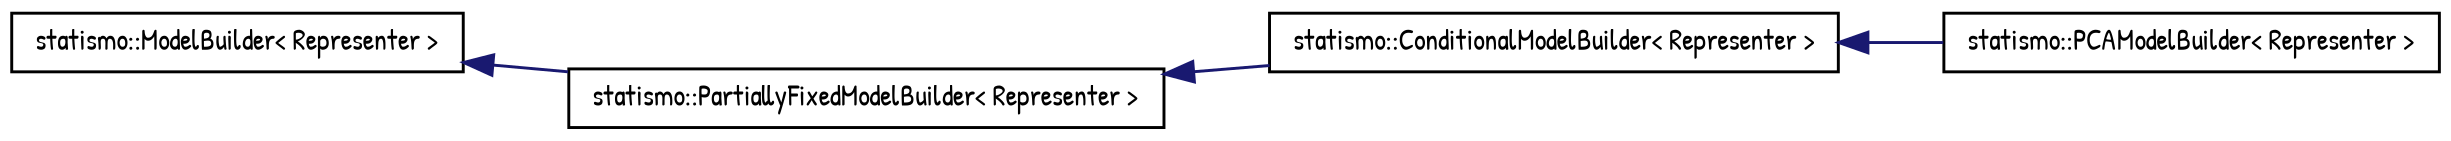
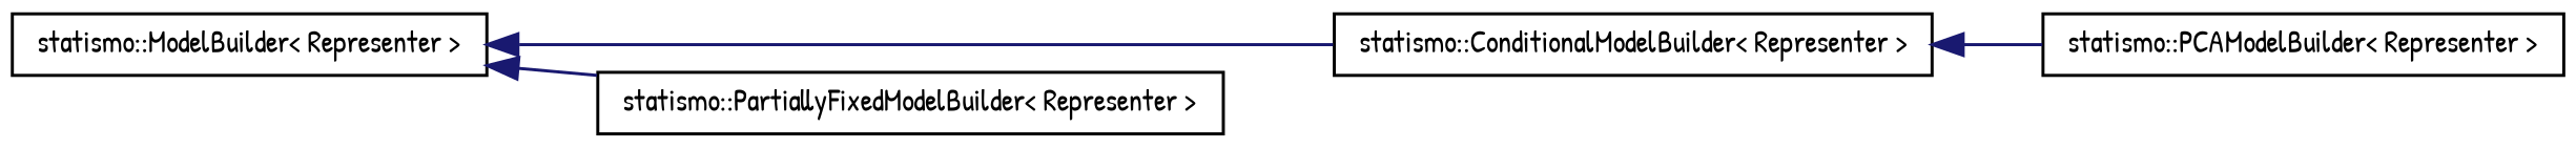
  digraph {
    fontname="Patrick Hand"
    rankdir=LR
    node [color=black fillcolor=white fontname="Patrick Hand" fontsize=10 shape=record style=filled]
    edge [color=midnightblue dir=back fontname="Patrick Hand" fontsize=10 labelfontname="FreeSans.ttf" labelfontsize=10 style=solid]
    n1 [height=0.2 label="statismo::ModelBuilder\< Representer \>" width=0.4]
    n2 [height=0.2 label="statismo::ConditionalModelBuilder\< Representer \>" width=0.4]
    n3 [height=0.2 label="statismo::PartiallyFixedModelBuilder\< Representer \>" width=0.4]
    n4 [height=0.2 label="statismo::PCAModelBuilder\< Representer \>" width=0.4]
-   n3 -> n2
+   n1 -> n2
    n1 -> n3
    n2 -> n4
  }
